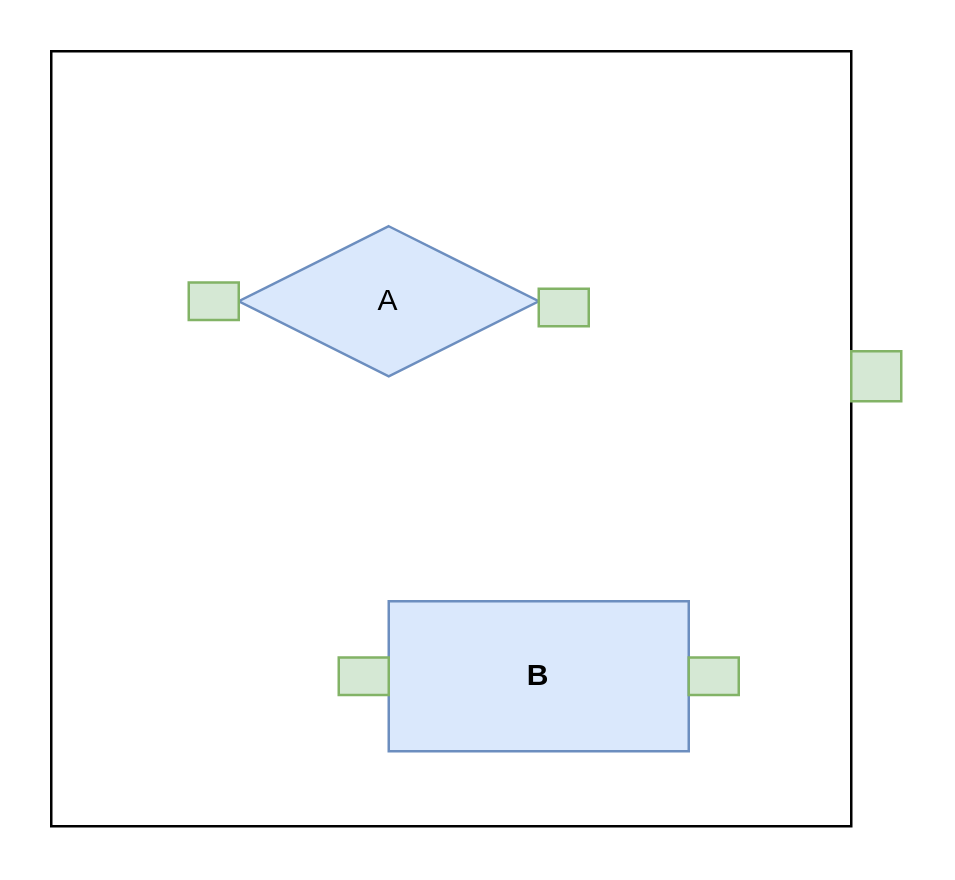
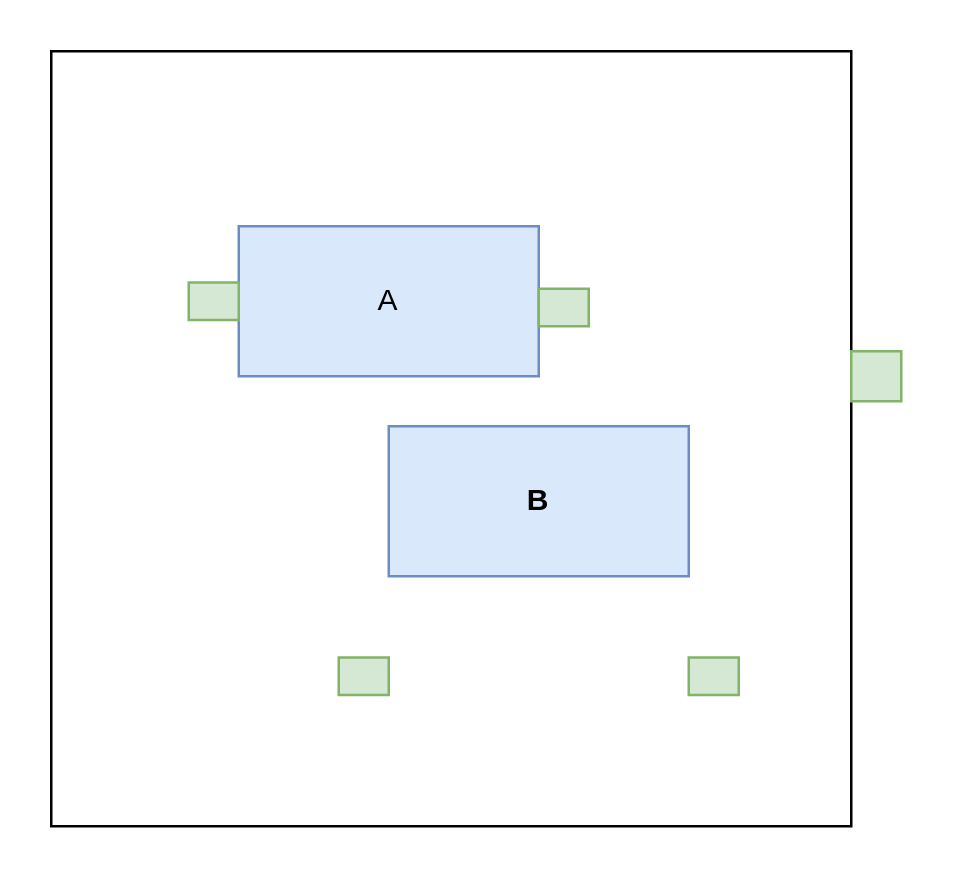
  <mxCell id="0" />
  <mxCell id="1" parent="0" />
  <mxCell id="2" value="" style="rounded=0;whiteSpace=wrap;html=1;" vertex="1" parent="1"><mxGeometry x="20" y="20" width="320" height="310" as="geometry" /></mxCell>
- <mxCell id="3" value="A" style="rhombus;whiteSpace=wrap;html=1;fillColor=#dae8fc;strokeColor=#6c8ebf;" vertex="1" parent="1"><mxGeometry x="95" y="90" width="120" height="60" as="geometry" /></mxCell>
+ <mxCell id="3" value="A" style="rounded=0;whiteSpace=wrap;html=1;fillColor=#dae8fc;strokeColor=#6c8ebf;" vertex="1" parent="1"><mxGeometry x="95" y="90" width="120" height="60" as="geometry" /></mxCell>
  <mxCell id="4" value="" style="rounded=0;whiteSpace=wrap;html=1;fillColor=#d5e8d4;strokeColor=#82b366;" vertex="1" parent="1"><mxGeometry x="215" y="115" width="20" height="15" as="geometry" /></mxCell>
  <mxCell id="5" value="" style="rounded=0;whiteSpace=wrap;html=1;fillColor=#d5e8d4;strokeColor=#82b366;" vertex="1" parent="1"><mxGeometry x="75" y="112.5" width="20" height="15" as="geometry" /></mxCell>
- <mxCell id="6" value="&lt;b&gt;B&lt;/b&gt;" style="rounded=0;whiteSpace=wrap;html=1;fillColor=#dae8fc;strokeColor=#6c8ebf;" vertex="1" parent="1"><mxGeometry x="155" y="240" width="120" height="60" as="geometry" /></mxCell>
+ <mxCell id="6" value="&lt;b&gt;B&lt;/b&gt;" style="rounded=0;whiteSpace=wrap;html=1;fillColor=#dae8fc;strokeColor=#6c8ebf;" vertex="1" parent="1"><mxGeometry x="155" y="170" width="120" height="60" as="geometry" /></mxCell>
  <mxCell id="7" value="" style="rounded=0;whiteSpace=wrap;html=1;fillColor=#d5e8d4;strokeColor=#82b366;" vertex="1" parent="1"><mxGeometry x="135" y="262.5" width="20" height="15" as="geometry" /></mxCell>
  <mxCell id="8" value="" style="rounded=0;whiteSpace=wrap;html=1;fillColor=#d5e8d4;strokeColor=#82b366;" vertex="1" parent="1"><mxGeometry x="275" y="262.5" width="20" height="15" as="geometry" /></mxCell>
  <mxCell id="9" value="" style="rounded=0;whiteSpace=wrap;html=1;fillColor=#d5e8d4;strokeColor=#82b366;" vertex="1" parent="1"><mxGeometry x="340" y="140" width="20" height="20" as="geometry" /></mxCell>
